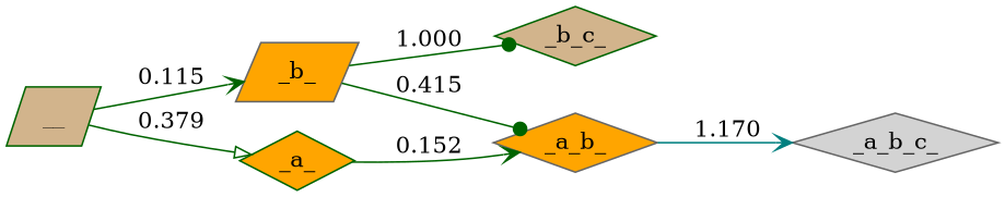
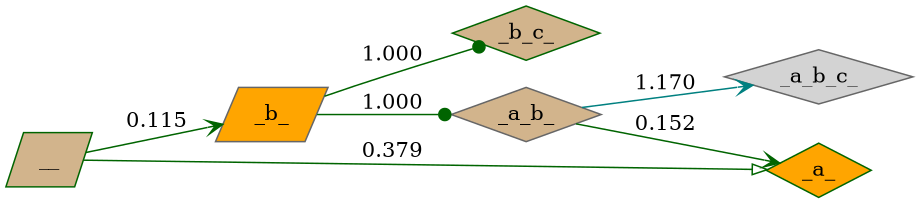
  strict digraph {
    rankdir=LR
    node [color=darkgreen fillcolor=tan shape=diamond style=filled]
    edge [arrowhead=vee color=darkgreen]
    __ [shape=parallelogram]
    _b_ [color=gray40 fillcolor=orange shape=parallelogram]
    _a_ [fillcolor=orange]
-   _a_b_ [color=gray40 fillcolor=orange]
+   _a_b_ [color=gray40]
    _b_c_
    _a_b_c_ [color=gray40 fillcolor=lightgrey]
    __ -> _b_ [cost=0.11547721741993588 label=" 0.115"]
    __ -> _a_ [arrowhead=onormal cost=0.37851162325372983 label=" 0.379"]
-   _b_ -> _a_b_ [arrowhead=dot cost=0.4150374992788437 label=" 0.415"]
+   _b_ -> _a_b_ [arrowhead=dot cost=0.4150374992788437 label=" 1.000"]
    _b_ -> _b_c_ [arrowhead=dot cost=1.0 label=" 1.000"]
-   _a_ -> _a_b_ [cost=0.15200309344505006 label=" 0.152"]
+   _a_b_ -> _a_ [cost=0.15200309344505006 label=" 0.152"]
    _a_b_ -> _a_b_c_ [color=teal cost=1.1699250014423124 label=" 1.170"]
  }
